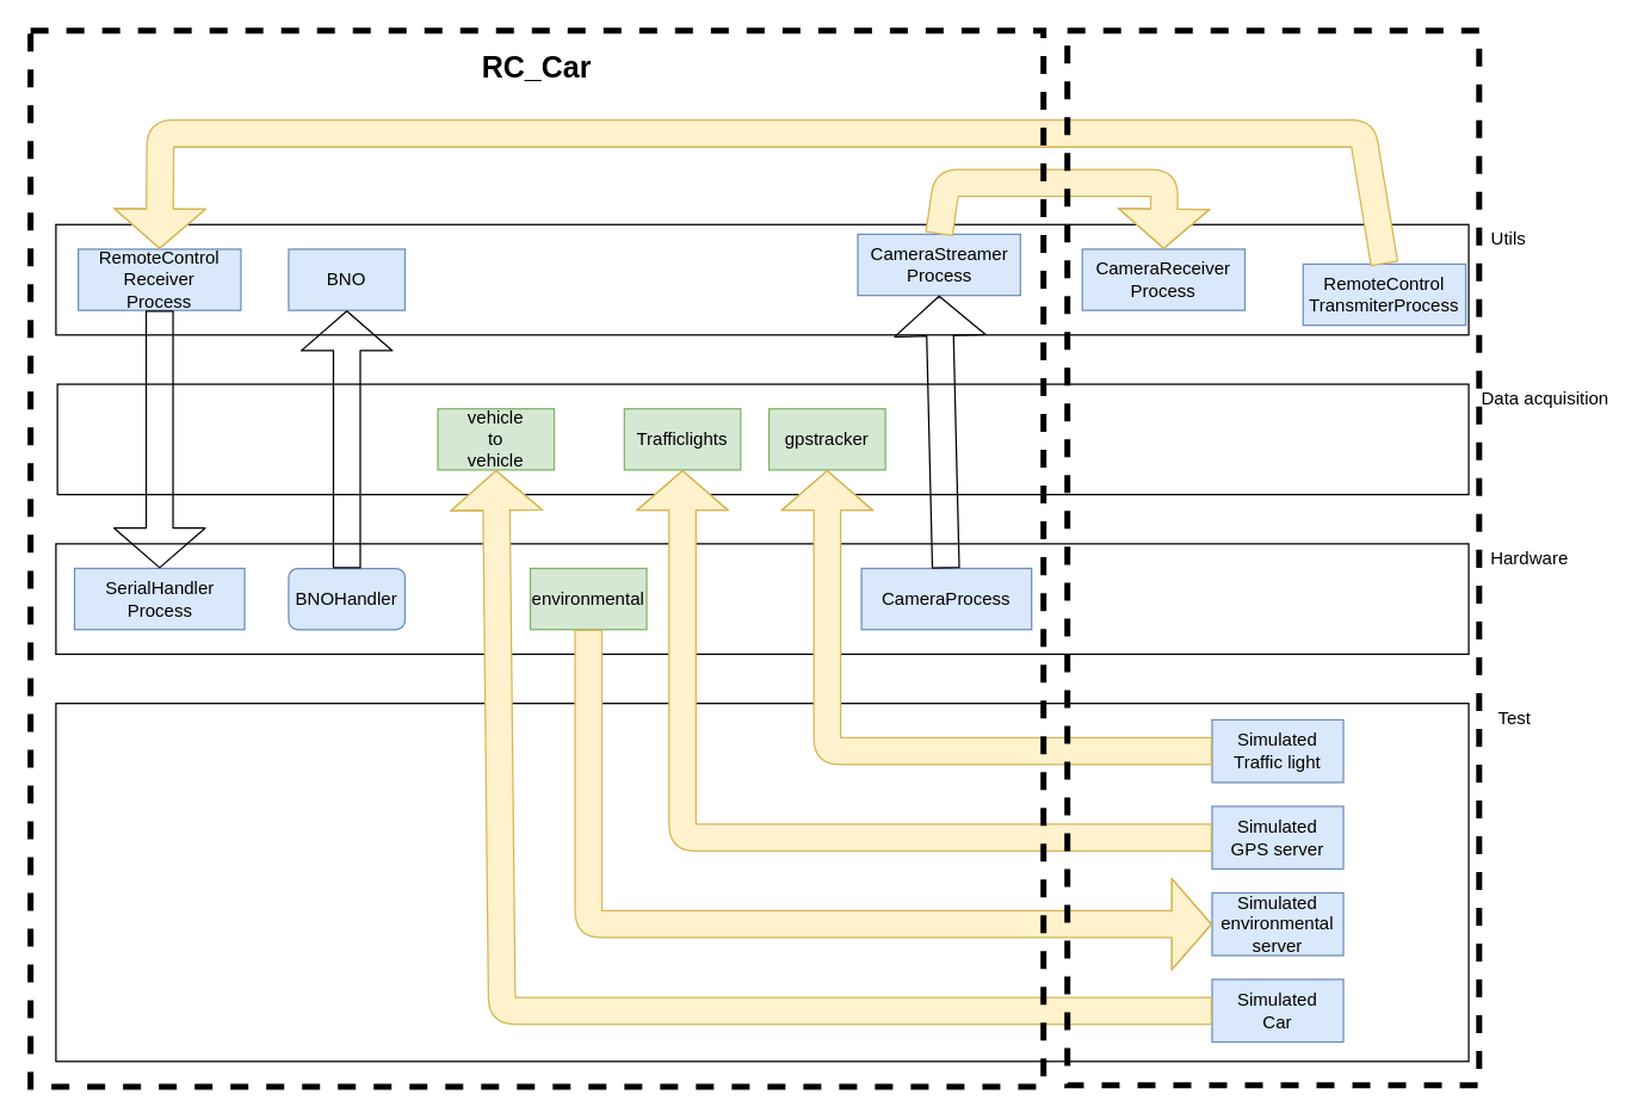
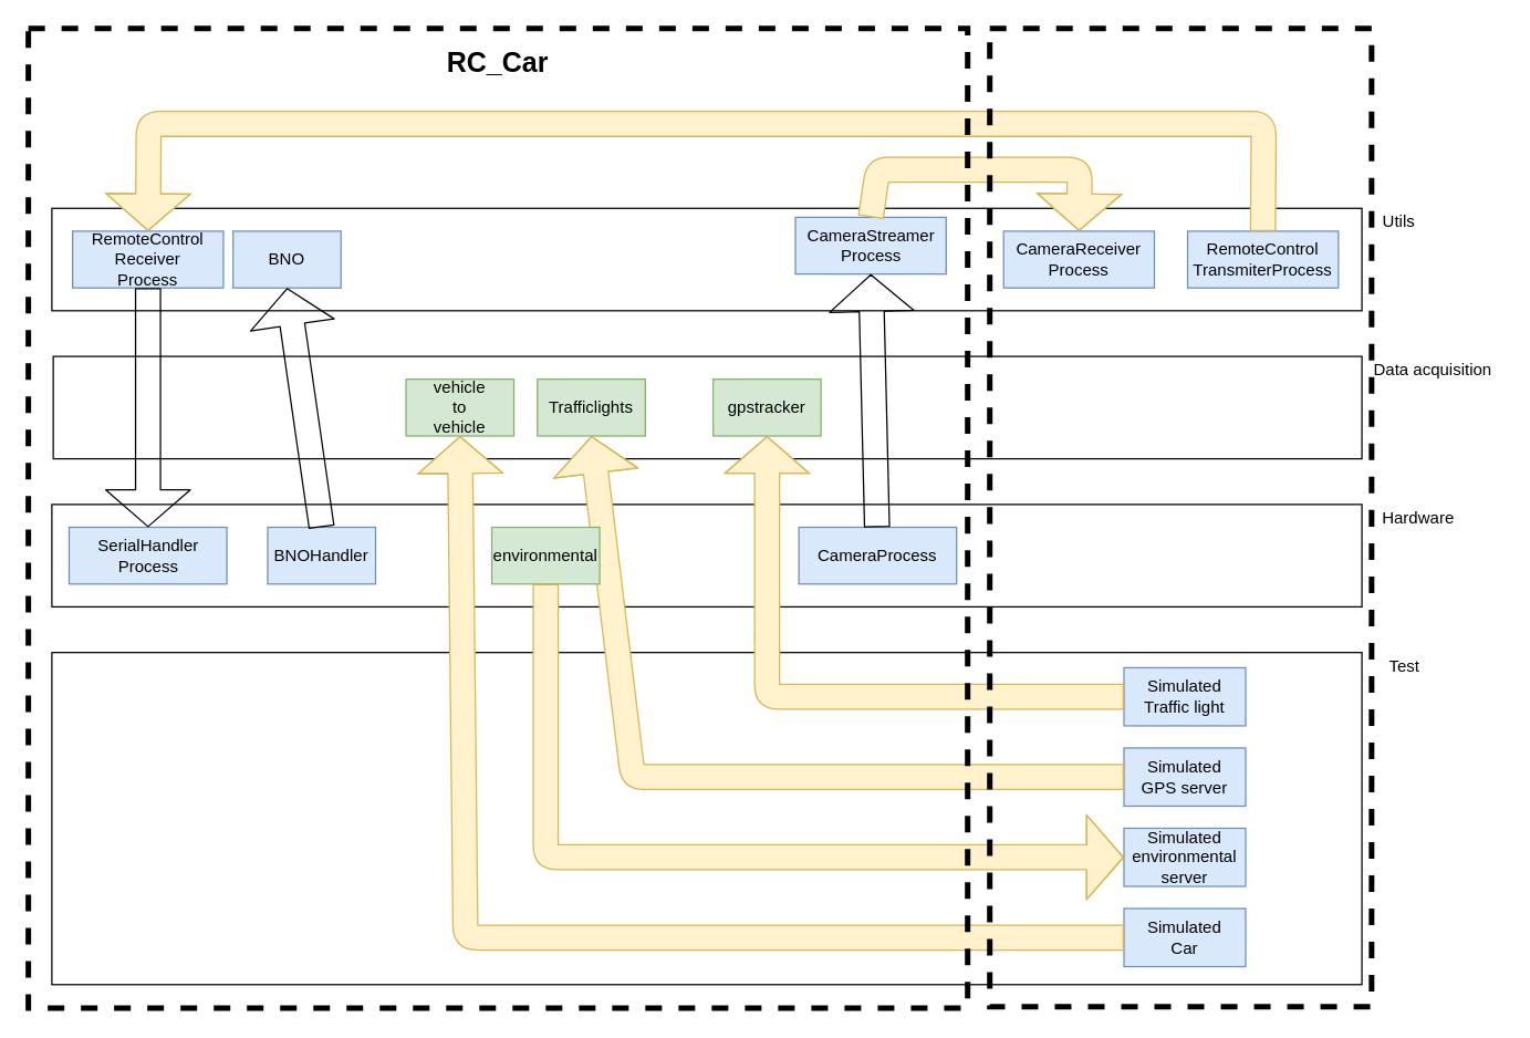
  <mxCell id="0" />
  <mxCell id="1" parent="0" />
  <mxCell id="2" value="" style="rounded=0;whiteSpace=wrap;html=1;" parent="1" vertex="1"><mxGeometry x="37" y="150" width="947" height="74" as="geometry" /></mxCell>
  <mxCell id="3" value="" style="rounded=0;whiteSpace=wrap;html=1;" parent="1" vertex="1"><mxGeometry x="38" y="257" width="946" height="74" as="geometry" /></mxCell>
  <mxCell id="4" value="" style="rounded=0;whiteSpace=wrap;html=1;" parent="1" vertex="1"><mxGeometry x="37" y="364" width="947" height="74" as="geometry" /></mxCell>
  <mxCell id="5" value="" style="rounded=0;whiteSpace=wrap;html=1;" parent="1" vertex="1"><mxGeometry x="37" y="471" width="947" height="240" as="geometry" /></mxCell>
  <mxCell id="6" value="Data acquisition" style="text;html=1;strokeColor=none;fillColor=none;align=center;verticalAlign=middle;whiteSpace=wrap;rounded=0;" parent="1" vertex="1"><mxGeometry x="987" y="257" width="97" height="20" as="geometry" /></mxCell>
  <mxCell id="7" value="Hardware" style="text;html=1;strokeColor=none;fillColor=none;align=center;verticalAlign=middle;whiteSpace=wrap;rounded=0;" parent="1" vertex="1"><mxGeometry x="993" y="364" width="64" height="20" as="geometry" /></mxCell>
  <mxCell id="8" value="Utils" style="text;html=1;strokeColor=none;fillColor=none;align=center;verticalAlign=middle;whiteSpace=wrap;rounded=0;" parent="1" vertex="1"><mxGeometry x="991" y="150" width="40" height="20" as="geometry" /></mxCell>
  <mxCell id="9" value="Test" style="text;html=1;strokeColor=none;fillColor=none;align=center;verticalAlign=middle;whiteSpace=wrap;rounded=0;" parent="1" vertex="1"><mxGeometry x="999" y="471" width="32" height="20" as="geometry" /></mxCell>
  <mxCell id="10" value="&lt;div&gt;Simulated &lt;br&gt;&lt;/div&gt;&lt;div&gt;GPS server&lt;br&gt;&lt;/div&gt;" style="rounded=0;whiteSpace=wrap;html=1;fillColor=#dae8fc;strokeColor=#6c8ebf;" parent="1" vertex="1"><mxGeometry x="812" y="540" width="88" height="42" as="geometry" /></mxCell>
  <mxCell id="11" value="&lt;div&gt;Simulated &lt;br&gt;&lt;/div&gt;&lt;div&gt;Traffic light&lt;br&gt;&lt;/div&gt;" style="rounded=0;whiteSpace=wrap;html=1;fillColor=#dae8fc;strokeColor=#6c8ebf;" parent="1" vertex="1"><mxGeometry x="812" y="482" width="88" height="42" as="geometry" /></mxCell>
  <mxCell id="12" value="&lt;div&gt;CameraProcess&lt;/div&gt;" style="rounded=0;whiteSpace=wrap;html=1;fillColor=#dae8fc;strokeColor=#6c8ebf;" parent="1" vertex="1"><mxGeometry x="577" y="380.5" width="114" height="41" as="geometry" /></mxCell>
  <mxCell id="13" value="&lt;div&gt;SerialHandler&lt;/div&gt;&lt;div&gt;Process&lt;br&gt;&lt;/div&gt;" style="rounded=0;whiteSpace=wrap;html=1;fillColor=#dae8fc;strokeColor=#6c8ebf;" parent="1" vertex="1"><mxGeometry x="49.5" y="380.5" width="114" height="41" as="geometry" /></mxCell>
  <mxCell id="14" value="gpstracker" style="rounded=0;whiteSpace=wrap;html=1;fillColor=#d5e8d4;strokeColor=#82b366;" parent="1" vertex="1"><mxGeometry x="515" y="273.5" width="78" height="41" as="geometry" /></mxCell>
- <mxCell id="15" value="Trafficlights" style="rounded=0;whiteSpace=wrap;html=1;fillColor=#d5e8d4;strokeColor=#82b366;" parent="1" vertex="1"><mxGeometry x="418" y="273.5" width="78" height="41" as="geometry" /></mxCell>
+ <mxCell id="15" value="Trafficlights" style="rounded=0;whiteSpace=wrap;html=1;fillColor=#d5e8d4;strokeColor=#82b366;" parent="1" vertex="1"><mxGeometry x="388" y="273.5" width="78" height="41" as="geometry" /></mxCell>
  <mxCell id="16" value="&lt;div&gt;CameraStreamer&lt;/div&gt;&lt;div&gt;Process&lt;br&gt;&lt;/div&gt;" style="rounded=0;whiteSpace=wrap;html=1;fillColor=#dae8fc;strokeColor=#6c8ebf;" parent="1" vertex="1"><mxGeometry x="574.5" y="156.5" width="109" height="41" as="geometry" /></mxCell>
  <mxCell id="17" value="&lt;div&gt;RemoteControl&lt;/div&gt;&lt;div&gt;Receiver&lt;/div&gt;Process" style="rounded=0;whiteSpace=wrap;html=1;fillColor=#dae8fc;strokeColor=#6c8ebf;" parent="1" vertex="1"><mxGeometry x="52" y="166.5" width="109" height="41" as="geometry" /></mxCell>
  <mxCell id="18" value="" style="shape=flexArrow;endArrow=classic;html=1;entryX=0.5;entryY=1;entryDx=0;entryDy=0;endWidth=42;endSize=8.5;width=18;" parent="1" source="12" target="16" edge="1"><mxGeometry width="50" height="50" relative="1" as="geometry"><mxPoint x="644" y="493" as="sourcePoint" /><mxPoint x="694" y="443" as="targetPoint" /></mxGeometry></mxCell>
  <mxCell id="19" value="" style="shape=flexArrow;endArrow=classic;html=1;entryX=0.5;entryY=0;entryDx=0;entryDy=0;endWidth=42;endSize=8.5;width=18;exitX=0.5;exitY=1;exitDx=0;exitDy=0;" parent="1" source="17" target="13" edge="1"><mxGeometry width="50" height="50" relative="1" as="geometry"><mxPoint x="52" y="227" as="sourcePoint" /><mxPoint x="267" y="211" as="targetPoint" /></mxGeometry></mxCell>
  <mxCell id="20" value="" style="shape=flexArrow;endArrow=classic;html=1;endWidth=42;endSize=8.5;width=18;exitX=0;exitY=0.5;exitDx=0;exitDy=0;entryX=0.5;entryY=1;entryDx=0;entryDy=0;fillColor=#fff2cc;strokeColor=#d6b656;" parent="1" source="11" target="14" edge="1"><mxGeometry width="50" height="50" relative="1" as="geometry"><mxPoint x="743" y="380.5" as="sourcePoint" /><mxPoint x="743" y="207.5" as="targetPoint" /><Array as="points"><mxPoint x="554" y="503" /></Array></mxGeometry></mxCell>
  <mxCell id="21" value="" style="shape=flexArrow;endArrow=classic;html=1;endWidth=42;endSize=8.5;width=18;exitX=0;exitY=0.5;exitDx=0;exitDy=0;entryX=0.5;entryY=1;entryDx=0;entryDy=0;fillColor=#fff2cc;strokeColor=#d6b656;" parent="1" source="10" target="15" edge="1"><mxGeometry width="50" height="50" relative="1" as="geometry"><mxPoint x="369" y="491" as="sourcePoint" /><mxPoint x="370.788" y="318.5" as="targetPoint" /><Array as="points"><mxPoint x="457" y="561" /></Array></mxGeometry></mxCell>
  <mxCell id="22" value="&lt;div&gt;CameraReceiver&lt;/div&gt;&lt;div&gt;Process&lt;/div&gt;" style="rounded=0;whiteSpace=wrap;html=1;fillColor=#dae8fc;strokeColor=#6c8ebf;" parent="1" vertex="1"><mxGeometry x="725" y="166.5" width="109" height="41" as="geometry" /></mxCell>
- <mxCell id="23" value="&lt;div&gt;RemoteControl&lt;/div&gt;&lt;div&gt;TransmiterProcess&lt;br&gt;&lt;/div&gt;" style="rounded=0;whiteSpace=wrap;html=1;fillColor=#dae8fc;strokeColor=#6c8ebf;" parent="1" vertex="1"><mxGeometry x="873" y="176.5" width="109" height="41" as="geometry" /></mxCell>
+ <mxCell id="23" value="&lt;div&gt;RemoteControl&lt;/div&gt;&lt;div&gt;TransmiterProcess&lt;br&gt;&lt;/div&gt;" style="rounded=0;whiteSpace=wrap;html=1;fillColor=#dae8fc;strokeColor=#6c8ebf;" parent="1" vertex="1"><mxGeometry x="858" y="166.5" width="109" height="41" as="geometry" /></mxCell>
  <mxCell id="24" value="" style="shape=flexArrow;endArrow=classic;html=1;endWidth=42;endSize=8.5;width=18;exitX=0.5;exitY=0;exitDx=0;exitDy=0;entryX=0.5;entryY=0;entryDx=0;entryDy=0;fillColor=#fff2cc;strokeColor=#d6b656;" parent="1" source="23" target="17" edge="1"><mxGeometry width="50" height="50" relative="1" as="geometry"><mxPoint x="397" y="487" as="sourcePoint" /><mxPoint x="397" y="314.5" as="targetPoint" /><Array as="points"><mxPoint x="913" y="89" /><mxPoint x="107" y="89" /></Array></mxGeometry></mxCell>
  <mxCell id="25" value="" style="shape=flexArrow;endArrow=classic;html=1;endWidth=42;endSize=8.5;width=18;exitX=0.5;exitY=0;exitDx=0;exitDy=0;entryX=0.5;entryY=0;entryDx=0;entryDy=0;fillColor=#fff2cc;strokeColor=#d6b656;" parent="1" source="16" target="22" edge="1"><mxGeometry width="50" height="50" relative="1" as="geometry"><mxPoint x="912.5" y="166.5" as="sourcePoint" /><mxPoint x="278" y="166.5" as="targetPoint" /><Array as="points"><mxPoint x="634" y="122" /><mxPoint x="780" y="122" /></Array></mxGeometry></mxCell>
  <mxCell id="26" value="&lt;font style=&quot;font-size: 20px&quot;&gt;&lt;b&gt;&lt;font style=&quot;font-size: 20px&quot;&gt;RC_Car&lt;/font&gt;&lt;/b&gt;&lt;/font&gt;" style="text;html=1;strokeColor=none;fillColor=none;align=center;verticalAlign=middle;whiteSpace=wrap;rounded=0;dashed=1;" parent="1" vertex="1"><mxGeometry x="308" y="34" width="103" height="20" as="geometry" /></mxCell>
  <mxCell id="27" value="&lt;div&gt;Simulated &lt;br&gt;&lt;/div&gt;&lt;div&gt;Car&lt;br&gt;&lt;/div&gt;" style="rounded=0;whiteSpace=wrap;html=1;fillColor=#dae8fc;strokeColor=#6c8ebf;" parent="1" vertex="1"><mxGeometry x="812" y="656" width="88" height="42" as="geometry" /></mxCell>
  <mxCell id="28" value="&lt;div&gt;Simulated &lt;br&gt;&lt;/div&gt;&lt;div&gt;environmental server&lt;br&gt;&lt;/div&gt;" style="rounded=0;whiteSpace=wrap;html=1;fillColor=#dae8fc;strokeColor=#6c8ebf;" parent="1" vertex="1"><mxGeometry x="812" y="598" width="88" height="42" as="geometry" /></mxCell>
  <mxCell id="29" value="environmental" style="rounded=0;whiteSpace=wrap;html=1;fillColor=#d5e8d4;strokeColor=#82b366;" parent="1" vertex="1"><mxGeometry x="355" y="380.5" width="78" height="41" as="geometry" /></mxCell>
  <mxCell id="30" value="&lt;div&gt;vehicle&lt;/div&gt;&lt;div&gt;to&lt;/div&gt;&lt;div&gt;vehicle&lt;/div&gt;" style="rounded=0;whiteSpace=wrap;html=1;fillColor=#d5e8d4;strokeColor=#82b366;" parent="1" vertex="1"><mxGeometry x="293" y="273.5" width="78" height="41" as="geometry" /></mxCell>
  <mxCell id="31" value="" style="shape=flexArrow;endArrow=classic;html=1;endWidth=42;endSize=8.5;width=18;exitX=0;exitY=0.5;exitDx=0;exitDy=0;entryX=0.5;entryY=1;entryDx=0;entryDy=0;fillColor=#fff2cc;strokeColor=#d6b656;" parent="1" source="27" target="30" edge="1"><mxGeometry width="50" height="50" relative="1" as="geometry"><mxPoint x="812" y="561" as="sourcePoint" /><mxPoint x="435" y="314.5" as="targetPoint" /><Array as="points"><mxPoint x="336" y="677" /></Array></mxGeometry></mxCell>
  <mxCell id="32" value="" style="shape=flexArrow;endArrow=classic;html=1;endWidth=42;endSize=8.5;width=18;exitX=0.5;exitY=1;exitDx=0;exitDy=0;entryX=0;entryY=0.5;entryDx=0;entryDy=0;fillColor=#fff2cc;strokeColor=#d6b656;" parent="1" source="29" target="28" edge="1"><mxGeometry width="50" height="50" relative="1" as="geometry"><mxPoint x="812" y="677" as="sourcePoint" /><mxPoint x="294" y="314.5" as="targetPoint" /><Array as="points"><mxPoint x="394" y="619" /></Array></mxGeometry></mxCell>
- <mxCell id="33" value="BNOHandler" style="whiteSpace=wrap;html=1;fillColor=#dae8fc;strokeColor=#6c8ebf;rounded=1;" parent="1" vertex="1"><mxGeometry x="193" y="380.5" width="78" height="41" as="geometry" /></mxCell>
- <mxCell id="34" value="&lt;div&gt;BNO&lt;/div&gt;" style="rounded=0;whiteSpace=wrap;html=1;fillColor=#dae8fc;strokeColor=#6c8ebf;" parent="1" vertex="1"><mxGeometry x="193" y="166.5" width="78" height="41" as="geometry" /></mxCell>
+ <mxCell id="33" value="BNOHandler" style="rounded=0;whiteSpace=wrap;html=1;fillColor=#dae8fc;strokeColor=#6c8ebf;" parent="1" vertex="1"><mxGeometry x="193" y="380.5" width="78" height="41" as="geometry" /></mxCell>
+ <mxCell id="34" value="&lt;div&gt;BNO&lt;/div&gt;" style="rounded=0;whiteSpace=wrap;html=1;fillColor=#dae8fc;strokeColor=#6c8ebf;" parent="1" vertex="1"><mxGeometry x="168" y="166.5" width="78" height="41" as="geometry" /></mxCell>
  <mxCell id="35" value="" style="shape=flexArrow;endArrow=classic;html=1;entryX=0.5;entryY=1;entryDx=0;entryDy=0;endWidth=42;endSize=8.5;width=18;exitX=0.5;exitY=0;exitDx=0;exitDy=0;" parent="1" source="33" target="34" edge="1"><mxGeometry width="50" height="50" relative="1" as="geometry"><mxPoint x="634" y="380.5" as="sourcePoint" /><mxPoint x="634" y="207.5" as="targetPoint" /></mxGeometry></mxCell>
  <mxCell id="36" value="" style="rounded=0;whiteSpace=wrap;html=1;fillColor=none;strokeWidth=4;dashed=1;" parent="1" vertex="1"><mxGeometry x="20" y="20" width="679" height="708" as="geometry" /></mxCell>
  <mxCell id="37" value="" style="rounded=0;whiteSpace=wrap;html=1;fillColor=none;strokeWidth=4;dashed=1;" parent="1" vertex="1"><mxGeometry x="715" y="20" width="276" height="707" as="geometry" /></mxCell>
